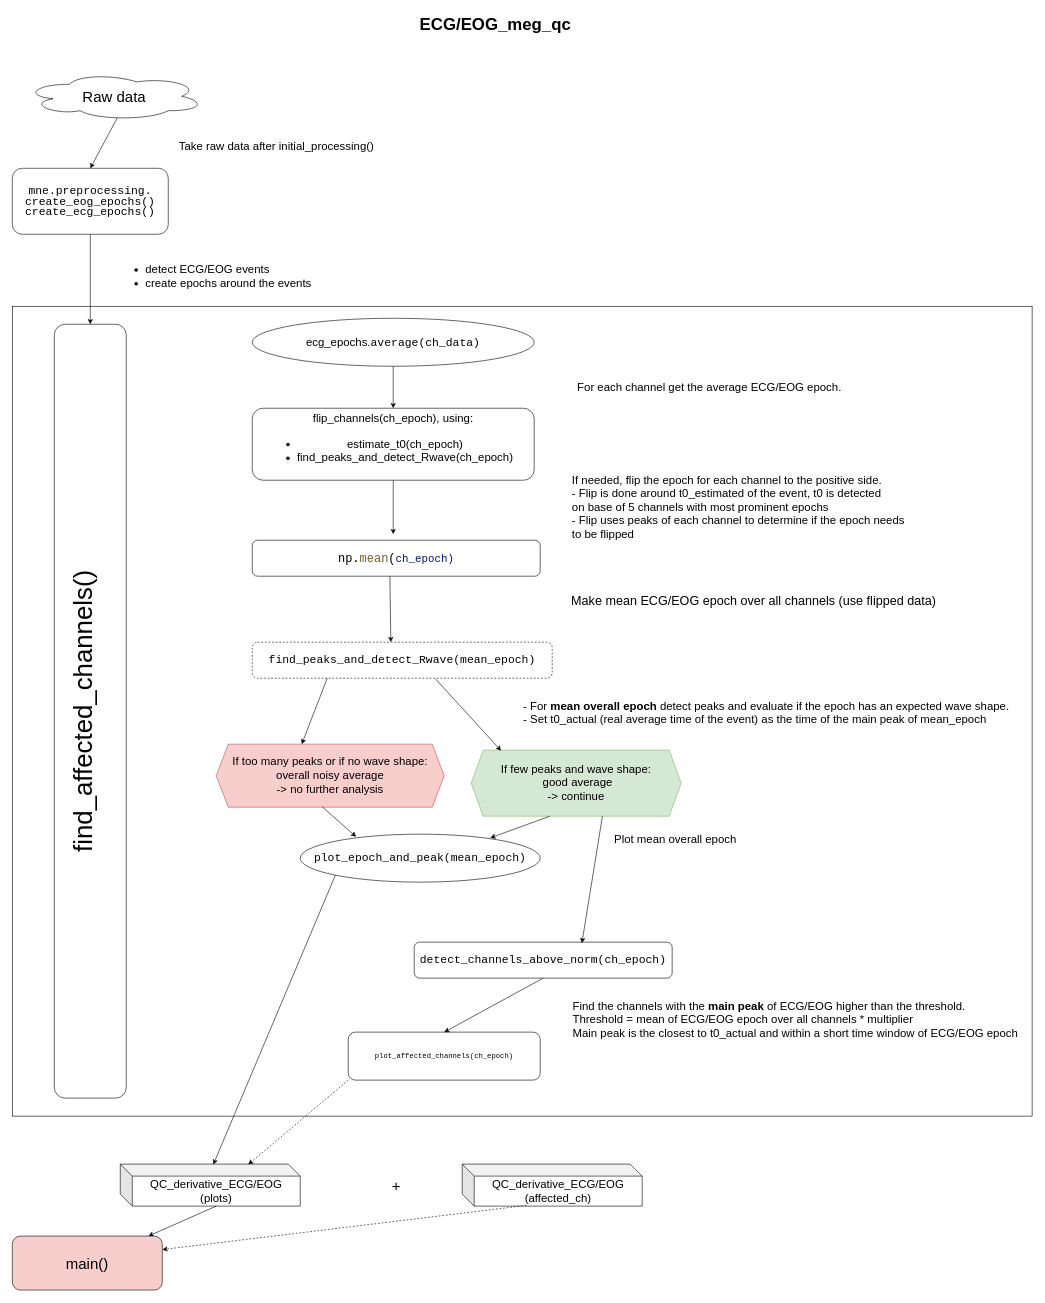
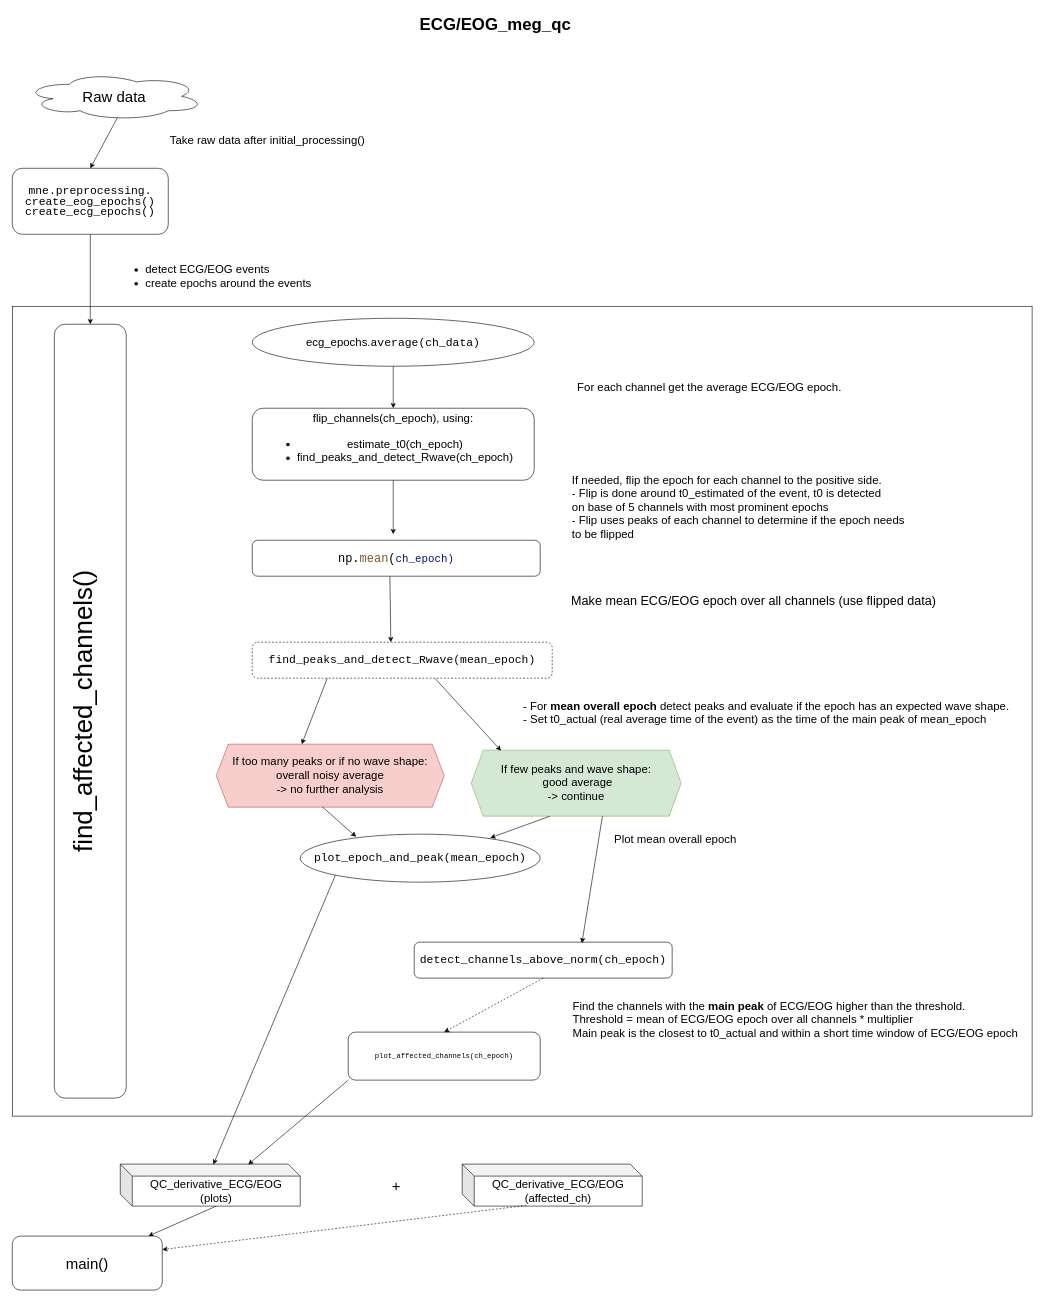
  <mxCell id="0" style=";html=1;" />
  <mxCell id="1" style=";html=1;" parent="0" />
  <mxCell id="2" value="" style="rounded=0;whiteSpace=wrap;html=1;fontFamily=Helvetica;fontSize=19;" vertex="1" parent="1"><mxGeometry x="20" y="510" width="1700" height="1350" as="geometry" /></mxCell>
  <mxCell id="3" value="ECG/EOG_meg_qc" style="text;strokeColor=none;fillColor=none;html=1;fontSize=28;fontStyle=1;verticalAlign=middle;align=center;" parent="1" vertex="1"><mxGeometry x="70" y="20" width="1510" height="40" as="geometry" /></mxCell>
  <mxCell id="4" value="&lt;div style=&quot;border-color: var(--border-color); background-color: rgb(255, 255, 255); font-family: Menlo, Monaco, &amp;quot;Courier New&amp;quot;, monospace; line-height: 18px;&quot;&gt;&lt;font style=&quot;font-size: 19px;&quot;&gt;mne.preprocessing.&lt;/font&gt;&lt;/div&gt;&lt;div style=&quot;border-color: var(--border-color); background-color: rgb(255, 255, 255); font-family: Menlo, Monaco, &amp;quot;Courier New&amp;quot;, monospace; line-height: 18px;&quot;&gt;&lt;span style=&quot;border-color: var(--border-color);&quot;&gt;&lt;font style=&quot;font-size: 19px;&quot;&gt;create_eog_epochs()&lt;/font&gt;&lt;/span&gt;&lt;/div&gt;&lt;div style=&quot;border-color: var(--border-color); background-color: rgb(255, 255, 255); font-family: Menlo, Monaco, &amp;quot;Courier New&amp;quot;, monospace; line-height: 18px;&quot;&gt;&lt;span style=&quot;border-color: var(--border-color);&quot;&gt;&lt;font style=&quot;font-size: 19px;&quot;&gt;create_ecg_epochs()&lt;/font&gt;&lt;/span&gt;&lt;/div&gt;" style="rounded=1;whiteSpace=wrap;html=1;fontSize=19;fontColor=#000000;" vertex="1" parent="1"><mxGeometry x="20" y="280" width="260" height="110" as="geometry" /></mxCell>
  <mxCell id="5" value="" style="endArrow=classic;html=1;rounded=0;fontSize=19;entryX=0.5;entryY=0;entryDx=0;entryDy=0;exitX=0.518;exitY=0.941;exitDx=0;exitDy=0;exitPerimeter=0;" edge="1" parent="1" source="42" target="4"><mxGeometry width="50" height="50" relative="1" as="geometry"><mxPoint x="150" y="180" as="sourcePoint" /><mxPoint x="770" y="500" as="targetPoint" /></mxGeometry></mxCell>
  <mxCell id="6" value="&lt;ul style=&quot;border-color: var(--border-color); text-align: left; background-color: rgb(255, 255, 255);&quot;&gt;&lt;li style=&quot;border-color: var(--border-color);&quot;&gt;detect ECG/EOG events&lt;/li&gt;&lt;li style=&quot;border-color: var(--border-color);&quot;&gt;create epochs around the events&lt;/li&gt;&lt;/ul&gt;" style="text;html=1;align=center;verticalAlign=middle;resizable=0;points=[];autosize=1;strokeColor=none;fillColor=none;fontSize=19;" vertex="1" parent="1"><mxGeometry x="190" y="410" width="340" height="100" as="geometry" /></mxCell>
  <mxCell id="7" value="&lt;p&gt;&lt;span style=&quot;background-color: rgb(255, 255, 255); font-size: 19px;&quot;&gt;For each channel get the average ECG/EOG epoch.&amp;nbsp;&lt;/span&gt;&lt;/p&gt;" style="text;html=1;align=left;verticalAlign=middle;resizable=0;points=[];autosize=1;strokeColor=none;fillColor=none;fontSize=19;" vertex="1" parent="1"><mxGeometry x="960" y="610" width="470" height="70" as="geometry" /></mxCell>
  <mxCell id="8" value="&lt;font style=&quot;font-size: 43px;&quot;&gt;find_affected_channels()&lt;br&gt;&lt;/font&gt;&lt;font style=&quot;font-size: 19px;&quot;&gt;&lt;span style=&quot;font-family: Menlo, Monaco, &amp;quot;Courier New&amp;quot;, monospace; color: rgb(121, 94, 38);&quot;&gt;&lt;br&gt;&lt;/span&gt;&lt;/font&gt;" style="rounded=1;whiteSpace=wrap;html=1;fontSize=19;horizontal=0;" vertex="1" parent="1"><mxGeometry x="90" y="540" width="120" height="1290" as="geometry" /></mxCell>
  <mxCell id="9" value="&lt;span style=&quot;background-color: initial;&quot;&gt;ecg_epochs&lt;/span&gt;&lt;span style=&quot;background-color: initial;&quot;&gt;.&lt;/span&gt;&lt;span style=&quot;background-color: initial; border-color: var(--border-color); font-family: Menlo, Monaco, &amp;quot;Courier New&amp;quot;, monospace;&quot;&gt;average(ch_data)&lt;/span&gt;" style="ellipse;whiteSpace=wrap;html=1;fontSize=19;fontColor=#000000;" vertex="1" parent="1"><mxGeometry x="420" y="530" width="470" height="80" as="geometry" /></mxCell>
  <mxCell id="10" value="&lt;div style=&quot;text-align: left;&quot;&gt;If needed, flip the epoch for each channel to the positive side.&lt;/div&gt;&lt;div style=&quot;text-align: left;&quot;&gt;&lt;span style=&quot;background-color: initial;&quot;&gt;- Flip is done around t0_estimated of the event,&amp;nbsp;t0 is detected&lt;/span&gt;&lt;/div&gt;&lt;div style=&quot;text-align: left;&quot;&gt;&lt;span style=&quot;background-color: initial;&quot;&gt;on base of 5 channels with most prominent epochs&lt;/span&gt;&lt;/div&gt;&lt;div style=&quot;text-align: left;&quot;&gt;&lt;span style=&quot;background-color: initial;&quot;&gt;- Flip uses peaks of each channel to determine if the epoch needs&lt;/span&gt;&lt;/div&gt;&lt;div style=&quot;text-align: left;&quot;&gt;&lt;span style=&quot;background-color: initial;&quot;&gt;to be flipped&amp;nbsp;&lt;/span&gt;&lt;/div&gt;" style="text;html=1;align=center;verticalAlign=middle;resizable=0;points=[];autosize=1;strokeColor=none;fillColor=none;fontSize=19;" vertex="1" parent="1"><mxGeometry x="940" y="780" width="580" height="130" as="geometry" /></mxCell>
  <mxCell id="11" value="&lt;font style=&quot;font-size: 19px;&quot;&gt;flip_channels(ch_epoch), using:&lt;br&gt;&lt;ul&gt;&lt;li&gt;&lt;font style=&quot;font-size: 19px;&quot;&gt;estimate_t0(ch_epoch)&lt;/font&gt;&lt;/li&gt;&lt;li&gt;&lt;span style=&quot;&quot;&gt;&lt;font style=&quot;font-size: 19px;&quot;&gt;find_peaks_and_detect_Rwave(ch_epoch)&lt;/font&gt;&lt;/span&gt;&lt;/li&gt;&lt;/ul&gt;&lt;/font&gt;" style="rounded=1;whiteSpace=wrap;html=1;fontSize=19;fontColor=#000000;" vertex="1" parent="1"><mxGeometry x="420" y="680" width="470" height="120" as="geometry" /></mxCell>
  <mxCell id="12" value="" style="endArrow=classic;html=1;rounded=0;fontSize=19;exitX=0.5;exitY=1;exitDx=0;exitDy=0;entryX=0.5;entryY=0;entryDx=0;entryDy=0;" edge="1" parent="1" source="4" target="8"><mxGeometry width="50" height="50" relative="1" as="geometry"><mxPoint x="210" y="230" as="sourcePoint" /><mxPoint x="210" y="340" as="targetPoint" /></mxGeometry></mxCell>
  <mxCell id="13" value="&lt;p&gt;&lt;font style=&quot;font-size: 21px;&quot;&gt;&lt;font style=&quot;font-size: 21px;&quot;&gt;Make mean ECG/EOG epoch&amp;nbsp;&lt;/font&gt;over all channels (use flipped data)&lt;/font&gt;&lt;/p&gt;" style="text;html=1;align=left;verticalAlign=middle;resizable=0;points=[];autosize=1;strokeColor=none;fillColor=none;fontSize=19;" vertex="1" parent="1"><mxGeometry x="950" y="960" width="630" height="80" as="geometry" /></mxCell>
  <mxCell id="14" value="&lt;div style=&quot;background-color: rgb(255, 255, 255); font-family: Menlo, Monaco, &amp;quot;Courier New&amp;quot;, monospace; line-height: 18px;&quot;&gt;&lt;font style=&quot;font-size: 19px;&quot;&gt;find_peaks_and_detect_Rwave(mean_epoch)&lt;/font&gt;&lt;/div&gt;" style="rounded=1;whiteSpace=wrap;html=1;fontSize=19;dashed=1;" vertex="1" parent="1"><mxGeometry x="420" y="1070" width="500" height="60" as="geometry" /></mxCell>
  <mxCell id="15" value="&lt;font style=&quot;background-color: initial;&quot;&gt;- For &lt;b&gt;mean overall epoch&amp;nbsp;&lt;/b&gt;&lt;/font&gt;&lt;span style=&quot;background-color: initial;&quot;&gt;detect peaks and evaluate if the epoch has an expected wave shape.&lt;/span&gt;&lt;br&gt;&lt;span style=&quot;background-color: initial;&quot;&gt;- Set t0_actual (real average time of the event) as the time of the main peak of mean_epoch&lt;/span&gt;&lt;br&gt;&lt;span style=&quot;background-color: initial;&quot;&gt;&lt;br&gt;&lt;/span&gt;" style="text;html=1;align=left;verticalAlign=middle;resizable=0;points=[];autosize=1;strokeColor=none;fillColor=none;fontSize=19;" vertex="1" parent="1"><mxGeometry x="870" y="1160" width="830" height="80" as="geometry" /></mxCell>
  <mxCell id="16" value="&lt;span style=&quot;border-color: var(--border-color);&quot;&gt;If too many peaks or if no wave shape: overall noisy average &lt;br&gt;-&amp;gt; no further analysis&lt;/span&gt;" style="shape=hexagon;perimeter=hexagonPerimeter2;whiteSpace=wrap;html=1;fixedSize=1;fontSize=19;fillColor=#f8cecc;strokeColor=#b85450;fontStyle=0" vertex="1" parent="1"><mxGeometry x="360" y="1240" width="380" height="105" as="geometry" /></mxCell>
  <mxCell id="17" value="If few peaks and wave shape:&lt;br&gt;&amp;nbsp;good average&lt;br&gt;-&amp;gt; continue" style="shape=hexagon;perimeter=hexagonPerimeter2;whiteSpace=wrap;html=1;fixedSize=1;fontSize=19;fillColor=#d5e8d4;strokeColor=#82b366;" vertex="1" parent="1"><mxGeometry x="785" y="1250" width="350" height="110" as="geometry" /></mxCell>
  <mxCell id="18" value="" style="endArrow=classic;html=1;rounded=0;fontSize=19;exitX=0.5;exitY=1;exitDx=0;exitDy=0;entryX=0.5;entryY=0;entryDx=0;entryDy=0;" edge="1" parent="1" source="9" target="11"><mxGeometry width="50" height="50" relative="1" as="geometry"><mxPoint x="720" y="1030" as="sourcePoint" /><mxPoint x="665" y="670" as="targetPoint" /></mxGeometry></mxCell>
  <mxCell id="19" value="" style="endArrow=classic;html=1;rounded=0;fontSize=19;exitX=0.5;exitY=1;exitDx=0;exitDy=0;" edge="1" parent="1" source="11"><mxGeometry width="50" height="50" relative="1" as="geometry"><mxPoint x="660" y="810" as="sourcePoint" /><mxPoint x="655" y="890" as="targetPoint" /></mxGeometry></mxCell>
  <mxCell id="20" value="" style="endArrow=classic;html=1;rounded=0;fontSize=19;startArrow=none;entryX=0.462;entryY=0;entryDx=0;entryDy=0;entryPerimeter=0;exitX=0.478;exitY=0.997;exitDx=0;exitDy=0;exitPerimeter=0;" edge="1" parent="1" source="23" target="14"><mxGeometry width="50" height="50" relative="1" as="geometry"><mxPoint x="670" y="880" as="sourcePoint" /><mxPoint x="670" y="960" as="targetPoint" /></mxGeometry></mxCell>
  <mxCell id="21" value="" style="endArrow=classic;html=1;rounded=0;fontSize=19;exitX=0.25;exitY=1;exitDx=0;exitDy=0;entryX=0.375;entryY=0;entryDx=0;entryDy=0;" edge="1" parent="1" source="14" target="16"><mxGeometry width="50" height="50" relative="1" as="geometry"><mxPoint x="720" y="1030" as="sourcePoint" /><mxPoint x="770" y="980" as="targetPoint" /></mxGeometry></mxCell>
  <mxCell id="22" value="" style="endArrow=classic;html=1;rounded=0;fontSize=19;entryX=0.142;entryY=0.007;entryDx=0;entryDy=0;entryPerimeter=0;exitX=0.61;exitY=1.012;exitDx=0;exitDy=0;exitPerimeter=0;" edge="1" parent="1" source="14" target="17"><mxGeometry width="50" height="50" relative="1" as="geometry"><mxPoint x="710" y="1030" as="sourcePoint" /><mxPoint x="770" y="980" as="targetPoint" /></mxGeometry></mxCell>
  <mxCell id="23" value="&lt;div style=&quot;background-color: rgb(255, 255, 255); font-family: Menlo, Monaco, &amp;quot;Courier New&amp;quot;, monospace; font-size: 20px; line-height: 18px;&quot;&gt;np.&lt;span style=&quot;color: #795e26;&quot;&gt;mean&lt;/span&gt;(&lt;span style=&quot;color: rgb(0, 16, 128); font-size: 18px;&quot;&gt;ch_epoch)&lt;/span&gt;&lt;/div&gt;" style="rounded=1;whiteSpace=wrap;html=1;fontSize=17;" vertex="1" parent="1"><mxGeometry x="420" y="900" width="480" height="60" as="geometry" /></mxCell>
  <mxCell id="24" value="&lt;div style=&quot;font-family: Menlo, Monaco, &amp;quot;Courier New&amp;quot;, monospace; line-height: 18px;&quot;&gt;&lt;font style=&quot;font-size: 19px;&quot;&gt;plot_epoch_and_peak(mean_epoch)&lt;/font&gt;&lt;/div&gt;" style="ellipse;whiteSpace=wrap;html=1;fontFamily=Helvetica;fontSize=19;" vertex="1" parent="1"><mxGeometry x="500" y="1390" width="400" height="80" as="geometry" /></mxCell>
  <mxCell id="25" value="Plot mean overall epoch" style="text;html=1;align=center;verticalAlign=middle;resizable=0;points=[];autosize=1;strokeColor=none;fillColor=none;fontSize=19;fontFamily=Helvetica;" vertex="1" parent="1"><mxGeometry x="1010" y="1380" width="230" height="40" as="geometry" /></mxCell>
  <mxCell id="26" value="" style="endArrow=classic;html=1;rounded=0;fontFamily=Helvetica;fontSize=19;exitX=0.375;exitY=1;exitDx=0;exitDy=0;entryX=0.792;entryY=0.077;entryDx=0;entryDy=0;entryPerimeter=0;" edge="1" parent="1" source="17" target="24"><mxGeometry width="50" height="50" relative="1" as="geometry"><mxPoint x="800" y="1430" as="sourcePoint" /><mxPoint x="850" y="1380" as="targetPoint" /></mxGeometry></mxCell>
  <mxCell id="27" value="" style="endArrow=classic;html=1;rounded=0;fontFamily=Helvetica;fontSize=19;exitX=0.465;exitY=0.994;exitDx=0;exitDy=0;entryX=0.233;entryY=0.055;entryDx=0;entryDy=0;entryPerimeter=0;exitPerimeter=0;" edge="1" parent="1" source="16" target="24"><mxGeometry width="50" height="50" relative="1" as="geometry"><mxPoint x="911.25" y="1360" as="sourcePoint" /><mxPoint x="828.64" y="1410.72" as="targetPoint" /></mxGeometry></mxCell>
  <mxCell id="28" value="&lt;div style=&quot;font-family: Menlo, Monaco, &amp;quot;Courier New&amp;quot;, monospace; line-height: 18px;&quot;&gt;&lt;font style=&quot;font-size: 19px;&quot;&gt;detect_channels_above_norm(ch_epoch)&lt;/font&gt;&lt;/div&gt;" style="rounded=1;whiteSpace=wrap;html=1;fontFamily=Helvetica;fontSize=19;" vertex="1" parent="1"><mxGeometry x="690" y="1570" width="430" height="60" as="geometry" /></mxCell>
  <mxCell id="29" value="" style="endArrow=classic;html=1;rounded=0;fontFamily=Helvetica;fontSize=19;entryX=0.65;entryY=0.027;entryDx=0;entryDy=0;entryPerimeter=0;exitX=0.625;exitY=1;exitDx=0;exitDy=0;" edge="1" parent="1" source="17" target="28"><mxGeometry width="50" height="50" relative="1" as="geometry"><mxPoint x="800" y="1500" as="sourcePoint" /><mxPoint x="850" y="1450" as="targetPoint" /></mxGeometry></mxCell>
  <mxCell id="30" value="&lt;div style=&quot;font-family: Menlo, Monaco, &amp;quot;Courier New&amp;quot;, monospace; font-size: 12px; line-height: 18px;&quot;&gt;plot_affected_channels(ch_epoch)&lt;/div&gt;" style="whiteSpace=wrap;html=1;fontFamily=Helvetica;fontSize=19;rounded=1;" vertex="1" parent="1"><mxGeometry x="580" y="1720" width="320" height="80" as="geometry" /></mxCell>
- <mxCell id="31" value="" style="endArrow=classic;html=1;rounded=0;fontFamily=Helvetica;fontSize=19;entryX=0.5;entryY=0;entryDx=0;entryDy=0;exitX=0.5;exitY=1;exitDx=0;exitDy=0;" edge="1" parent="1" source="28" target="30"><mxGeometry width="50" height="50" relative="1" as="geometry"><mxPoint x="910" y="1670" as="sourcePoint" /><mxPoint x="960" y="1590" as="targetPoint" /></mxGeometry></mxCell>
+ <mxCell id="31" value="" style="endArrow=classic;html=1;rounded=0;fontFamily=Helvetica;fontSize=19;entryX=0.5;entryY=0;entryDx=0;entryDy=0;exitX=0.5;exitY=1;exitDx=0;exitDy=0;dashed=1;" edge="1" parent="1" source="28" target="30"><mxGeometry width="50" height="50" relative="1" as="geometry"><mxPoint x="910" y="1670" as="sourcePoint" /><mxPoint x="960" y="1590" as="targetPoint" /></mxGeometry></mxCell>
  <mxCell id="32" value="&lt;div style=&quot;text-align: left;&quot;&gt;&lt;span style=&quot;background-color: initial;&quot;&gt;Find the channels with the &lt;/span&gt;&lt;b style=&quot;background-color: initial;&quot;&gt;main peak&lt;/b&gt;&lt;span style=&quot;background-color: initial;&quot;&gt; of ECG/EOG higher than the threshold.&amp;nbsp;&lt;/span&gt;&lt;/div&gt;&lt;div style=&quot;text-align: left;&quot;&gt;&lt;span style=&quot;background-color: initial;&quot;&gt;Threshold = mean of ECG/EOG epoch over all channels * multiplier&lt;/span&gt;&lt;/div&gt;&lt;span style=&quot;background-color: initial;&quot;&gt;&lt;div style=&quot;text-align: left;&quot;&gt;&lt;span style=&quot;background-color: initial;&quot;&gt;Main peak is the closest to t0_actual and within a short time window of ECG/EOG epoch&lt;/span&gt;&lt;/div&gt;&lt;/span&gt;" style="text;html=1;align=center;verticalAlign=middle;resizable=0;points=[];autosize=1;strokeColor=none;fillColor=none;fontSize=19;fontFamily=Helvetica;" vertex="1" parent="1"><mxGeometry x="940" y="1660" width="770" height="80" as="geometry" /></mxCell>
  <mxCell id="33" value="QC_derivative_ECG/EOG (affected_ch)" style="shape=cube;whiteSpace=wrap;html=1;boundedLbl=1;backgroundOutline=1;darkOpacity=0.05;darkOpacity2=0.1;fontFamily=Helvetica;fontSize=19;" vertex="1" parent="1"><mxGeometry x="770" y="1940" width="300" height="70" as="geometry" /></mxCell>
  <mxCell id="34" value="QC_derivative_ECG/EOG&lt;br&gt;(plots)" style="shape=cube;whiteSpace=wrap;html=1;boundedLbl=1;backgroundOutline=1;darkOpacity=0.05;darkOpacity2=0.1;fontFamily=Helvetica;fontSize=19;" vertex="1" parent="1"><mxGeometry x="200" y="1940" width="300" height="70" as="geometry" /></mxCell>
  <mxCell id="35" value="&lt;font style=&quot;font-size: 25px;&quot;&gt;+&lt;/font&gt;" style="text;html=1;align=center;verticalAlign=middle;resizable=0;points=[];autosize=1;strokeColor=none;fillColor=none;fontSize=19;fontFamily=Helvetica;" vertex="1" parent="1"><mxGeometry x="640" y="1955" width="40" height="40" as="geometry" /></mxCell>
  <mxCell id="36" value="" style="endArrow=classic;html=1;rounded=0;fontFamily=Helvetica;fontSize=25;entryX=0.517;entryY=0.01;entryDx=0;entryDy=0;entryPerimeter=0;exitX=0;exitY=1;exitDx=0;exitDy=0;" edge="1" parent="1" source="24" target="34"><mxGeometry width="50" height="50" relative="1" as="geometry"><mxPoint x="910" y="1740" as="sourcePoint" /><mxPoint x="960" y="1690" as="targetPoint" /></mxGeometry></mxCell>
- <mxCell id="37" value="" style="endArrow=classic;html=1;rounded=0;fontFamily=Helvetica;fontSize=25;entryX=0.711;entryY=0.01;entryDx=0;entryDy=0;entryPerimeter=0;exitX=0;exitY=1;exitDx=0;exitDy=0;dashed=1;" edge="1" parent="1" source="30" target="34"><mxGeometry width="50" height="50" relative="1" as="geometry"><mxPoint x="800" y="1840" as="sourcePoint" /><mxPoint x="960" y="1690" as="targetPoint" /></mxGeometry></mxCell>
+ <mxCell id="37" value="" style="endArrow=classic;html=1;rounded=0;fontFamily=Helvetica;fontSize=25;entryX=0.711;entryY=0.01;entryDx=0;entryDy=0;entryPerimeter=0;exitX=0;exitY=1;exitDx=0;exitDy=0;" edge="1" parent="1" source="30" target="34"><mxGeometry width="50" height="50" relative="1" as="geometry"><mxPoint x="800" y="1840" as="sourcePoint" /><mxPoint x="960" y="1690" as="targetPoint" /></mxGeometry></mxCell>
  <mxCell id="38" value="" style="endArrow=classic;html=1;rounded=0;fontFamily=Helvetica;fontSize=25;exitX=0;exitY=0;exitDx=160;exitDy=70;exitPerimeter=0;" edge="1" parent="1" source="34" target="39"><mxGeometry width="50" height="50" relative="1" as="geometry"><mxPoint x="860" y="1830" as="sourcePoint" /><mxPoint x="910" y="1780" as="targetPoint" /><Array as="points" /></mxGeometry></mxCell>
- <mxCell id="39" value="main()" style="rounded=1;whiteSpace=wrap;html=1;fontFamily=Helvetica;fontSize=25;fillColor=#f8cecc;" vertex="1" parent="1"><mxGeometry x="20" y="2060" width="250" height="90" as="geometry" /></mxCell>
+ <mxCell id="39" value="main()" style="rounded=1;whiteSpace=wrap;html=1;fontFamily=Helvetica;fontSize=25;" vertex="1" parent="1"><mxGeometry x="20" y="2060" width="250" height="90" as="geometry" /></mxCell>
  <mxCell id="40" value="" style="endArrow=classic;html=1;rounded=0;fontFamily=Helvetica;fontSize=25;entryX=1;entryY=0.25;entryDx=0;entryDy=0;exitX=0.356;exitY=0.984;exitDx=0;exitDy=0;exitPerimeter=0;dashed=1;" edge="1" parent="1" source="33" target="39"><mxGeometry width="50" height="50" relative="1" as="geometry"><mxPoint x="860" y="1830" as="sourcePoint" /><mxPoint x="910" y="1780" as="targetPoint" /></mxGeometry></mxCell>
- <mxCell id="41" value="&lt;font style=&quot;font-size: 19px;&quot;&gt;Take raw data after initial_processing()&lt;/font&gt;" style="text;html=1;align=center;verticalAlign=middle;resizable=0;points=[];autosize=1;strokeColor=none;fillColor=none;fontSize=25;fontFamily=Helvetica;" vertex="1" parent="1"><mxGeometry x="285" y="220" width="350" height="40" as="geometry" /></mxCell>
+ <mxCell id="41" value="&lt;font style=&quot;font-size: 19px;&quot;&gt;Take raw data after initial_processing()&lt;/font&gt;" style="text;html=1;align=center;verticalAlign=middle;resizable=0;points=[];autosize=1;strokeColor=none;fillColor=none;fontSize=25;fontFamily=Helvetica;" vertex="1" parent="1"><mxGeometry x="270" y="210" width="350" height="40" as="geometry" /></mxCell>
  <mxCell id="42" value="Raw data" style="ellipse;shape=cloud;whiteSpace=wrap;html=1;fontFamily=Helvetica;fontSize=25;" vertex="1" parent="1"><mxGeometry x="40" y="120" width="300" height="80" as="geometry" /></mxCell>
